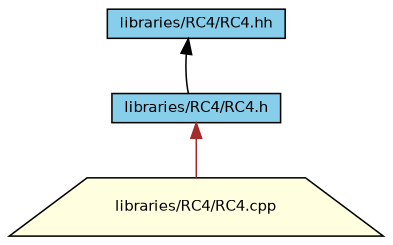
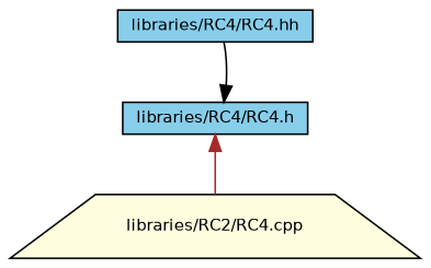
  digraph {
    node [color=black fillcolor=skyblue fontname=Helvetica fontsize=10 shape=box style=filled]
    edge [dir=back fontname=Helvetica fontsize=10 labelfontname=Helvetica labelfontsize=10 style=solid]
    n1 [fontcolor=black height=0.2 label="libraries/RC4/RC4.hh" width=0.4]
    n2 [height=0.2 label="libraries/RC4/RC4.h" width=0.4]
-   n3 [fillcolor=lightyellow height=0.2 label="libraries/RC4/RC4.cpp" shape=trapezium width=0.4]
-   n1 -> n2 [color=black]
+   n3 [fillcolor=lightyellow height=0.2 label="libraries/RC2/RC4.cpp" shape=trapezium width=0.4]
+   n2 -> n1 [color=black]
    n2 -> n3 [color=brown]
  }
